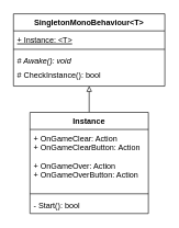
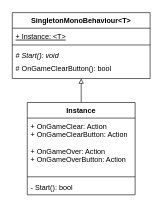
  <mxCell id="0" />
  <mxCell id="1" parent="0" />
  <mxCell id="2" style="edgeStyle=none;rounded=0;orthogonalLoop=1;jettySize=auto;html=1;strokeWidth=1;startArrow=none;startFill=0;endArrow=block;endFill=0;" edge="1" parent="1" source="3" target="7"><mxGeometry relative="1" as="geometry" /></mxCell>
  <mxCell id="3" value="Instance" style="swimlane;fontStyle=1;align=center;verticalAlign=top;childLayout=stackLayout;horizontal=1;startSize=26;horizontalStack=0;resizeParent=1;resizeParentMax=0;resizeLast=0;collapsible=1;marginBottom=0;" vertex="1" parent="1"><mxGeometry x="45" y="170" width="180" height="154" as="geometry" /></mxCell>
  <mxCell id="4" value="+ OnGameClear: Action&#10;+ OnGameClearButton: Action&#10;&#10;+ OnGameOver: Action&#10;+ OnGameOverButton: Action" style="text;strokeColor=none;fillColor=none;align=left;verticalAlign=top;spacingLeft=4;spacingRight=4;overflow=hidden;rotatable=0;points=[[0,0.5],[1,0.5]];portConstraint=eastwest;" vertex="1" parent="3"><mxGeometry y="26" width="180" height="94" as="geometry" /></mxCell>
  <mxCell id="5" value="" style="line;strokeWidth=1;fillColor=none;align=left;verticalAlign=middle;spacingTop=-1;spacingLeft=3;spacingRight=3;rotatable=0;labelPosition=right;points=[];portConstraint=eastwest;strokeColor=inherit;" vertex="1" parent="3"><mxGeometry y="120" width="180" height="8" as="geometry" /></mxCell>
  <mxCell id="6" value="- Start(): bool" style="text;strokeColor=none;fillColor=none;align=left;verticalAlign=middle;spacingLeft=4;spacingRight=4;overflow=hidden;rotatable=0;points=[[0,0.5],[1,0.5]];portConstraint=eastwest;" vertex="1" parent="3"><mxGeometry y="128" width="180" height="26" as="geometry" /></mxCell>
  <mxCell id="7" value="SingletonMonoBehaviour&lt;T&gt;" style="swimlane;fontStyle=1;align=center;verticalAlign=middle;childLayout=stackLayout;horizontal=1;startSize=26;horizontalStack=0;resizeParent=1;resizeParentMax=0;resizeLast=0;collapsible=1;marginBottom=0;" vertex="1" parent="1"><mxGeometry x="20" y="20" width="230" height="110" as="geometry" /></mxCell>
  <mxCell id="8" value="+ Instance: &lt;T&gt;" style="text;strokeColor=none;fillColor=none;align=left;verticalAlign=top;spacingLeft=4;spacingRight=4;overflow=hidden;rotatable=0;points=[[0,0.5],[1,0.5]];portConstraint=eastwest;fontStyle=4" vertex="1" parent="7"><mxGeometry y="26" width="230" height="24" as="geometry" /></mxCell>
  <mxCell id="9" value="" style="line;strokeWidth=1;fillColor=none;align=left;verticalAlign=middle;spacingTop=-1;spacingLeft=3;spacingRight=3;rotatable=0;labelPosition=right;points=[];portConstraint=eastwest;strokeColor=inherit;" vertex="1" parent="7"><mxGeometry y="50" width="230" height="8" as="geometry" /></mxCell>
- <mxCell id="10" value="# Awake(): void" style="text;strokeColor=none;fillColor=none;align=left;verticalAlign=top;spacingLeft=4;spacingRight=4;overflow=hidden;rotatable=0;points=[[0,0.5],[1,0.5]];portConstraint=eastwest;fontStyle=2;horizontal=1;labelBackgroundColor=none;" vertex="1" parent="7"><mxGeometry y="58" width="230" height="22" as="geometry" /></mxCell>
- <mxCell id="11" value="# CheckInstance(): bool" style="text;strokeColor=none;fillColor=none;align=left;verticalAlign=top;spacingLeft=4;spacingRight=4;overflow=hidden;rotatable=0;points=[[0,0.5],[1,0.5]];portConstraint=eastwest;fontStyle=0;horizontal=1;labelBackgroundColor=none;" vertex="1" parent="7"><mxGeometry y="80" width="230" height="30" as="geometry" /></mxCell>
+ <mxCell id="10" value="# Start(): void" style="text;strokeColor=none;fillColor=none;align=left;verticalAlign=top;spacingLeft=4;spacingRight=4;overflow=hidden;rotatable=0;points=[[0,0.5],[1,0.5]];portConstraint=eastwest;fontStyle=2;horizontal=1;labelBackgroundColor=none;" vertex="1" parent="7"><mxGeometry y="58" width="230" height="22" as="geometry" /></mxCell>
+ <mxCell id="11" value="# OnGameClearButton(): bool" style="text;strokeColor=none;fillColor=none;align=left;verticalAlign=top;spacingLeft=4;spacingRight=4;overflow=hidden;rotatable=0;points=[[0,0.5],[1,0.5]];portConstraint=eastwest;fontStyle=0;horizontal=1;labelBackgroundColor=none;" vertex="1" parent="7"><mxGeometry y="80" width="230" height="30" as="geometry" /></mxCell>
